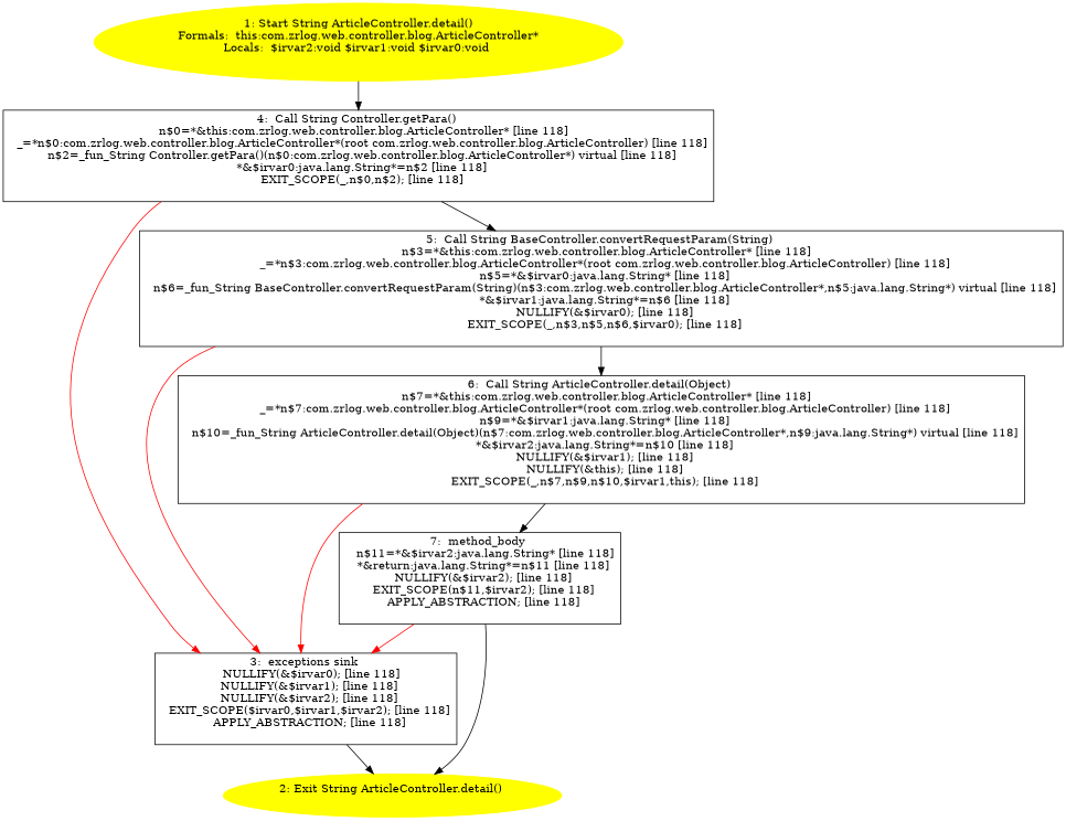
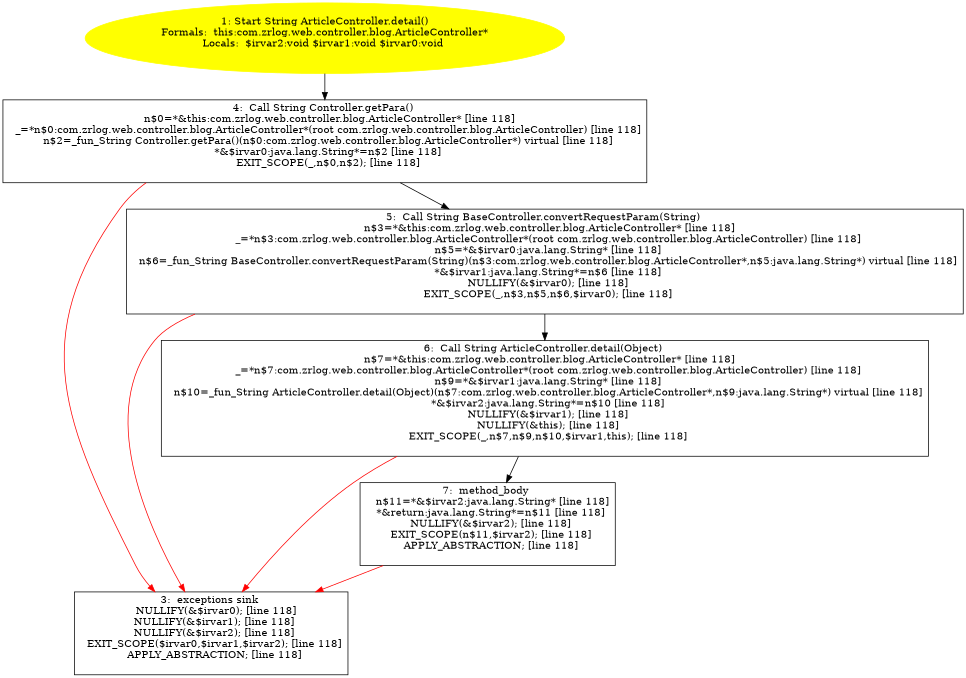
  digraph {
    node [shape=box]
    n1 [color=yellow label="1: Start String ArticleController.detail()\nFormals:  this:com.zrlog.web.controller.blog.ArticleController*\nLocals:  $irvar2:void $irvar1:void $irvar0:void \n  " style=filled shape=""]
    n2 [label="4:  Call String Controller.getPara() \n   n$0=*&this:com.zrlog.web.controller.blog.ArticleController* [line 118]\n  _=*n$0:com.zrlog.web.controller.blog.ArticleController*(root com.zrlog.web.controller.blog.ArticleController) [line 118]\n  n$2=_fun_String Controller.getPara()(n$0:com.zrlog.web.controller.blog.ArticleController*) virtual [line 118]\n  *&$irvar0:java.lang.String*=n$2 [line 118]\n  EXIT_SCOPE(_,n$0,n$2); [line 118]\n "]
    n3 [label="3:  exceptions sink \n   NULLIFY(&$irvar0); [line 118]\n  NULLIFY(&$irvar1); [line 118]\n  NULLIFY(&$irvar2); [line 118]\n  EXIT_SCOPE($irvar0,$irvar1,$irvar2); [line 118]\n  APPLY_ABSTRACTION; [line 118]\n "]
    n4 [label="5:  Call String BaseController.convertRequestParam(String) \n   n$3=*&this:com.zrlog.web.controller.blog.ArticleController* [line 118]\n  _=*n$3:com.zrlog.web.controller.blog.ArticleController*(root com.zrlog.web.controller.blog.ArticleController) [line 118]\n  n$5=*&$irvar0:java.lang.String* [line 118]\n  n$6=_fun_String BaseController.convertRequestParam(String)(n$3:com.zrlog.web.controller.blog.ArticleController*,n$5:java.lang.String*) virtual [line 118]\n  *&$irvar1:java.lang.String*=n$6 [line 118]\n  NULLIFY(&$irvar0); [line 118]\n  EXIT_SCOPE(_,n$3,n$5,n$6,$irvar0); [line 118]\n "]
-   n5 [color=yellow label="2: Exit String ArticleController.detail() \n  " style=filled shape=""]
    n6 [label="6:  Call String ArticleController.detail(Object) \n   n$7=*&this:com.zrlog.web.controller.blog.ArticleController* [line 118]\n  _=*n$7:com.zrlog.web.controller.blog.ArticleController*(root com.zrlog.web.controller.blog.ArticleController) [line 118]\n  n$9=*&$irvar1:java.lang.String* [line 118]\n  n$10=_fun_String ArticleController.detail(Object)(n$7:com.zrlog.web.controller.blog.ArticleController*,n$9:java.lang.String*) virtual [line 118]\n  *&$irvar2:java.lang.String*=n$10 [line 118]\n  NULLIFY(&$irvar1); [line 118]\n  NULLIFY(&this); [line 118]\n  EXIT_SCOPE(_,n$7,n$9,n$10,$irvar1,this); [line 118]\n "]
    n7 [label="7:  method_body \n   n$11=*&$irvar2:java.lang.String* [line 118]\n  *&return:java.lang.String*=n$11 [line 118]\n  NULLIFY(&$irvar2); [line 118]\n  EXIT_SCOPE(n$11,$irvar2); [line 118]\n  APPLY_ABSTRACTION; [line 118]\n "]
    n1 -> n2
    n2 -> n3 [color=red]
    n2 -> n4
-   n3 -> n5
    n4 -> n3 [color=red]
    n4 -> n6
    n6 -> n3 [color=red]
    n6 -> n7
    n7 -> n3 [color=red]
-   n7 -> n5
  }
